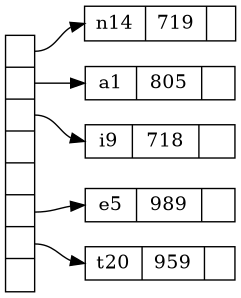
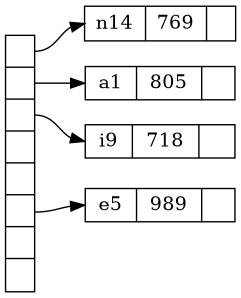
  digraph {
    ndoesep=.05
    rankdir=LR
    node [shape=record]
    edge [headport=n]
    n1 [height=2.5 label="<f0> |<f1> |<f2> |<f3> |<f4> |<f5> |<f6> | " width=.1]
-   n2 [height=.1 label="{<n> n14 | 719 |<p> }" width=1.5]
+   n2 [height=.1 label="{<n> n14 | 769 |<p> }" width=1.5]
    n3 [height=.1 label="{<n> a1 | 805 |<p> }" width=1.5]
    n4 [height=.1 label="{<n> i9 | 718 |<p> }" width=1.5]
    n5 [height=.1 label="{<n> e5 | 989 |<p> }" width=1.5]
-   n6 [height=.1 label="{<n> t20 | 959 |<p> }" width=1.5]
    n1 -> n2 [tailport=f0]
    n1 -> n3 [tailport=f1]
    n1 -> n4 [tailport=f2]
    n1 -> n5 [tailport=f5]
-   n1 -> n6 [tailport=f6]
  }
